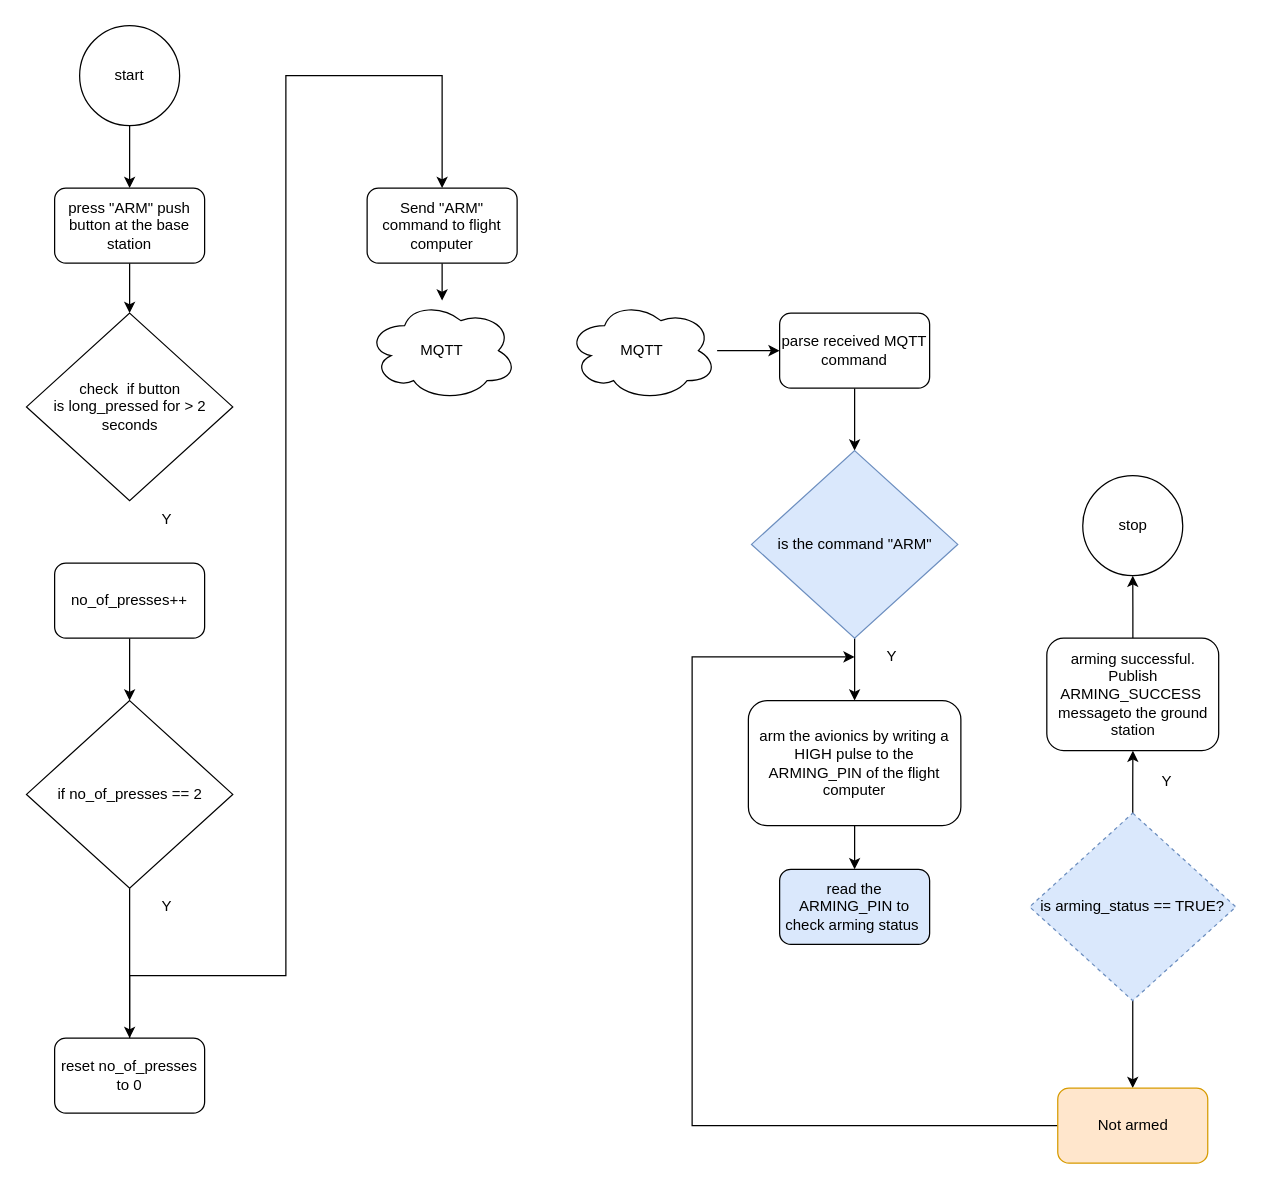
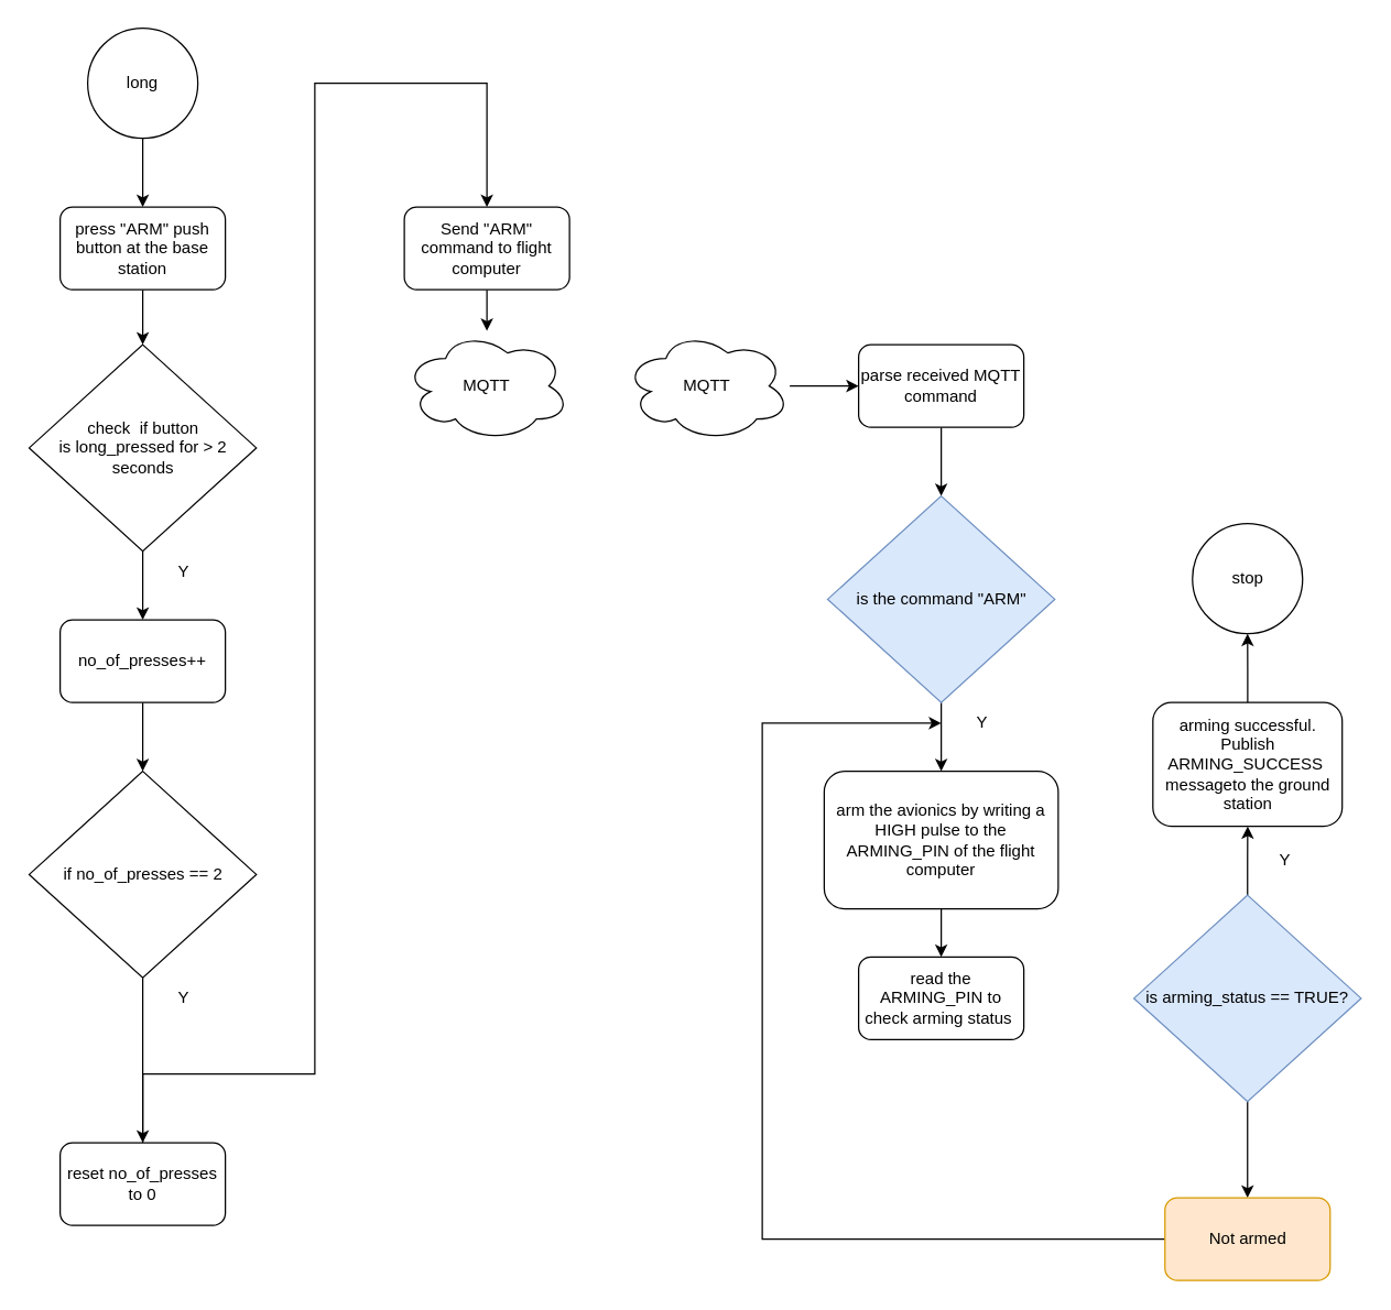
  <mxCell id="0" />
  <mxCell id="1" parent="0" />
  <mxCell id="2" value="" style="edgeStyle=orthogonalEdgeStyle;rounded=0;orthogonalLoop=1;jettySize=auto;html=1;" edge="1" parent="1" source="3" target="7"><mxGeometry relative="1" as="geometry" /></mxCell>
  <mxCell id="3" value="press &quot;ARM&quot; push button at the base station" style="rounded=1;whiteSpace=wrap;html=1;" vertex="1" parent="1"><mxGeometry x="43" y="150" width="120" height="60" as="geometry" /></mxCell>
  <mxCell id="4" value="" style="edgeStyle=orthogonalEdgeStyle;rounded=0;orthogonalLoop=1;jettySize=auto;html=1;" edge="1" parent="1" source="5" target="3"><mxGeometry relative="1" as="geometry" /></mxCell>
- <mxCell id="5" value="start" style="ellipse;whiteSpace=wrap;html=1;aspect=fixed;" vertex="1" parent="1"><mxGeometry x="63" y="20" width="80" height="80" as="geometry" /></mxCell>
+ <mxCell id="5" value="long" style="ellipse;whiteSpace=wrap;html=1;aspect=fixed;" vertex="1" parent="1"><mxGeometry x="63" y="20" width="80" height="80" as="geometry" /></mxCell>
+ <mxCell id="6" value="" style="edgeStyle=orthogonalEdgeStyle;rounded=0;orthogonalLoop=1;jettySize=auto;html=1;" edge="1" parent="1" source="7" target="10"><mxGeometry relative="1" as="geometry" /></mxCell>
  <mxCell id="7" value="check&amp;nbsp; if button &lt;br&gt;is long_pressed for &amp;gt; 2 seconds" style="rhombus;whiteSpace=wrap;html=1;" vertex="1" parent="1"><mxGeometry x="20.5" y="250" width="165" height="150" as="geometry" /></mxCell>
  <mxCell id="8" value="Y" style="text;html=1;align=center;verticalAlign=middle;whiteSpace=wrap;rounded=0;" vertex="1" parent="1"><mxGeometry x="103" y="400" width="60" height="30" as="geometry" /></mxCell>
  <mxCell id="9" value="" style="edgeStyle=orthogonalEdgeStyle;rounded=0;orthogonalLoop=1;jettySize=auto;html=1;" edge="1" parent="1" source="10" target="12"><mxGeometry relative="1" as="geometry" /></mxCell>
  <mxCell id="10" value="no_of_presses++" style="rounded=1;whiteSpace=wrap;html=1;" vertex="1" parent="1"><mxGeometry x="43" y="450" width="120" height="60" as="geometry" /></mxCell>
  <mxCell id="11" value="" style="edgeStyle=orthogonalEdgeStyle;rounded=0;orthogonalLoop=1;jettySize=auto;html=1;" edge="1" parent="1" source="12" target="14"><mxGeometry relative="1" as="geometry" /></mxCell>
  <mxCell id="12" value="if no_of_presses == 2" style="rhombus;whiteSpace=wrap;html=1;" vertex="1" parent="1"><mxGeometry x="20.5" y="560" width="165" height="150" as="geometry" /></mxCell>
  <mxCell id="13" style="edgeStyle=orthogonalEdgeStyle;rounded=0;orthogonalLoop=1;jettySize=auto;html=1;entryX=0.5;entryY=0;entryDx=0;entryDy=0;" edge="1" parent="1" source="14" target="16"><mxGeometry relative="1" as="geometry"><Array as="points"><mxPoint x="228" y="780" /><mxPoint x="228" y="60" /><mxPoint x="353" y="60" /></Array></mxGeometry></mxCell>
  <mxCell id="14" value="reset no_of_presses to 0" style="rounded=1;whiteSpace=wrap;html=1;" vertex="1" parent="1"><mxGeometry x="43" y="830" width="120" height="60" as="geometry" /></mxCell>
  <mxCell id="15" value="" style="edgeStyle=orthogonalEdgeStyle;rounded=0;orthogonalLoop=1;jettySize=auto;html=1;" edge="1" parent="1" source="16" target="18"><mxGeometry relative="1" as="geometry" /></mxCell>
  <mxCell id="16" value="Send &quot;ARM&quot; command to flight computer" style="rounded=1;whiteSpace=wrap;html=1;" vertex="1" parent="1"><mxGeometry x="293" y="150" width="120" height="60" as="geometry" /></mxCell>
  <mxCell id="17" value="Y" style="text;html=1;align=center;verticalAlign=middle;whiteSpace=wrap;rounded=0;" vertex="1" parent="1"><mxGeometry x="103" y="710" width="60" height="30" as="geometry" /></mxCell>
  <mxCell id="18" value="MQTT" style="ellipse;shape=cloud;whiteSpace=wrap;html=1;" vertex="1" parent="1"><mxGeometry x="293" y="240" width="120" height="80" as="geometry" /></mxCell>
  <mxCell id="19" value="" style="edgeStyle=orthogonalEdgeStyle;rounded=0;orthogonalLoop=1;jettySize=auto;html=1;" edge="1" parent="1" source="20" target="22"><mxGeometry relative="1" as="geometry"><Array as="points"><mxPoint x="543" y="280" /><mxPoint x="543" y="280" /></Array></mxGeometry></mxCell>
  <mxCell id="20" value="MQTT" style="ellipse;shape=cloud;whiteSpace=wrap;html=1;" vertex="1" parent="1"><mxGeometry x="453" y="240" width="120" height="80" as="geometry" /></mxCell>
  <mxCell id="21" value="" style="edgeStyle=orthogonalEdgeStyle;rounded=0;orthogonalLoop=1;jettySize=auto;html=1;" edge="1" parent="1" source="22" target="24"><mxGeometry relative="1" as="geometry" /></mxCell>
  <mxCell id="22" value="parse received MQTT&lt;br&gt;command" style="rounded=1;whiteSpace=wrap;html=1;" vertex="1" parent="1"><mxGeometry x="623" y="250" width="120" height="60" as="geometry" /></mxCell>
  <mxCell id="23" value="" style="edgeStyle=orthogonalEdgeStyle;rounded=0;orthogonalLoop=1;jettySize=auto;html=1;" edge="1" parent="1" source="24" target="26"><mxGeometry relative="1" as="geometry" /></mxCell>
  <mxCell id="24" value="is the command &quot;ARM&quot;" style="rhombus;whiteSpace=wrap;html=1;fillColor=#dae8fc;strokeColor=#6c8ebf;" vertex="1" parent="1"><mxGeometry x="600.5" y="360" width="165" height="150" as="geometry" /></mxCell>
  <mxCell id="25" value="" style="edgeStyle=orthogonalEdgeStyle;rounded=0;orthogonalLoop=1;jettySize=auto;html=1;" edge="1" parent="1" source="26" target="28"><mxGeometry relative="1" as="geometry" /></mxCell>
  <mxCell id="26" value="arm the avionics by writing a HIGH pulse to the ARMING_PIN of the flight computer" style="rounded=1;whiteSpace=wrap;html=1;" vertex="1" parent="1"><mxGeometry x="598" y="560" width="170" height="100" as="geometry" /></mxCell>
  <mxCell id="27" value="Y" style="text;html=1;align=center;verticalAlign=middle;whiteSpace=wrap;rounded=0;" vertex="1" parent="1"><mxGeometry x="683" y="510" width="60" height="30" as="geometry" /></mxCell>
- <mxCell id="28" value="read the ARMING_PIN to check arming status&amp;nbsp;" style="rounded=1;whiteSpace=wrap;html=1;fillColor=#dae8fc;" vertex="1" parent="1"><mxGeometry x="623" y="695" width="120" height="60" as="geometry" /></mxCell>
+ <mxCell id="28" value="read the ARMING_PIN to check arming status&amp;nbsp;" style="rounded=1;whiteSpace=wrap;html=1;" vertex="1" parent="1"><mxGeometry x="623" y="695" width="120" height="60" as="geometry" /></mxCell>
  <mxCell id="29" value="" style="edgeStyle=orthogonalEdgeStyle;rounded=0;orthogonalLoop=1;jettySize=auto;html=1;" edge="1" parent="1" source="31" target="33"><mxGeometry relative="1" as="geometry" /></mxCell>
  <mxCell id="30" value="" style="edgeStyle=orthogonalEdgeStyle;rounded=0;orthogonalLoop=1;jettySize=auto;html=1;" edge="1" parent="1" source="31" target="37"><mxGeometry relative="1" as="geometry" /></mxCell>
- <mxCell id="31" value="is arming_status == TRUE?" style="rhombus;whiteSpace=wrap;html=1;fillColor=#dae8fc;strokeColor=#6c8ebf;dashed=1;" vertex="1" parent="1"><mxGeometry x="823" y="650" width="165" height="150" as="geometry" /></mxCell>
+ <mxCell id="31" value="is arming_status == TRUE?" style="rhombus;whiteSpace=wrap;html=1;fillColor=#dae8fc;strokeColor=#6c8ebf;" vertex="1" parent="1"><mxGeometry x="823" y="650" width="165" height="150" as="geometry" /></mxCell>
  <mxCell id="32" value="" style="edgeStyle=orthogonalEdgeStyle;rounded=0;orthogonalLoop=1;jettySize=auto;html=1;" edge="1" parent="1" source="33" target="34"><mxGeometry relative="1" as="geometry" /></mxCell>
  <mxCell id="33" value="arming successful. Publish ARMING_SUCCESS&amp;nbsp; messageto the ground station" style="rounded=1;whiteSpace=wrap;html=1;" vertex="1" parent="1"><mxGeometry x="836.75" y="510" width="137.5" height="90" as="geometry" /></mxCell>
  <mxCell id="34" value="stop" style="ellipse;whiteSpace=wrap;html=1;aspect=fixed;" vertex="1" parent="1"><mxGeometry x="865.5" y="380" width="80" height="80" as="geometry" /></mxCell>
  <mxCell id="35" value="Y" style="text;html=1;align=center;verticalAlign=middle;whiteSpace=wrap;rounded=0;" vertex="1" parent="1"><mxGeometry x="903" y="610" width="60" height="30" as="geometry" /></mxCell>
  <mxCell id="36" style="edgeStyle=orthogonalEdgeStyle;rounded=0;orthogonalLoop=1;jettySize=auto;html=1;entryX=0;entryY=0.5;entryDx=0;entryDy=0;" edge="1" parent="1" source="37" target="27"><mxGeometry relative="1" as="geometry"><Array as="points"><mxPoint x="553" y="900" /><mxPoint x="553" y="525" /></Array></mxGeometry></mxCell>
  <mxCell id="37" value="Not armed" style="rounded=1;whiteSpace=wrap;html=1;fillColor=#ffe6cc;strokeColor=#d79b00;" vertex="1" parent="1"><mxGeometry x="845.5" y="870" width="120" height="60" as="geometry" /></mxCell>
